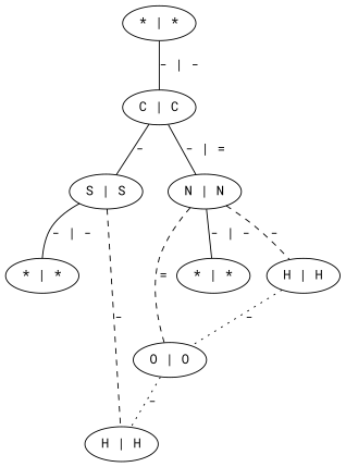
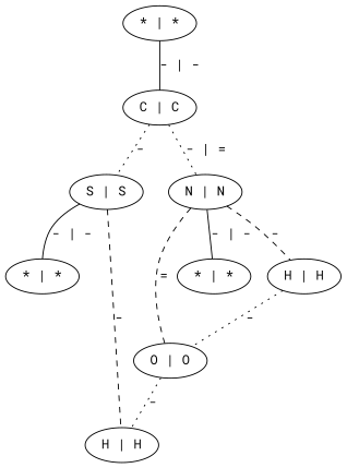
  graph {
    fontname="Roboto Mono"
    node [fontname="Roboto Mono"]
    edge [fontname="Roboto Mono"]
    n1 [label="* | *"]
    n2 [label="C | C"]
    n3 [label="S | S"]
    n4 [label="N | N"]
    n5 [label="* | *"]
    n6 [label="H | H"]
    n7 [label="O | O"]
    n8 [label="* | *"]
    n9 [label="H | H"]
    n1 -- n2 [label="- | -"]
-   n2 -- n3 [label="-" style=solid]
-   n2 -- n4 [label="- | ="]
+   n2 -- n3 [label="-" style=dotted]
+   n2 -- n4 [label="- | =" style=dotted]
    n3 -- n5 [label="- | -"]
    n3 -- n6 [label="-" style=dashed]
    n4 -- n7 [label="=" style=dashed]
    n4 -- n8 [label="- | -"]
    n4 -- n9 [label="-" style=dashed]
    n7 -- n6 [label="-" style=dotted]
    n9 -- n7 [label="-" style=dotted]
  }
